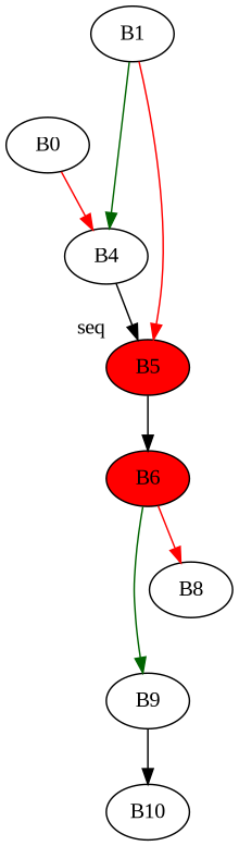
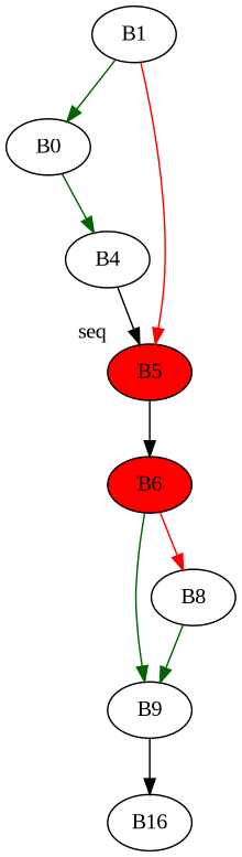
  strict digraph {
    fontname="Liberation Serif"
    node [fontname="Liberation Serif"]
    edge [fontname="Liberation Serif"]
    B1 [entry=true]
    n2 [label=B0]
    B5 [fillcolor=red style=filled xlabel=seq]
    B4
    B6 [fillcolor=red style=filled]
    B9
    B8
-   B10
-   B1 -> B4 [color=darkgreen]
+   B10 [label=B16]
+   B1 -> n2 [color=darkgreen]
    B1 -> B5 [color=red]
-   n2 -> B4 [color=red]
+   n2 -> B4 [color=darkgreen]
    B5 -> B6
    B4 -> B5
    B6 -> B9 [color=darkgreen]
    B6 -> B8 [color=red]
    B9 -> B10
+   B8 -> B9 [color=darkgreen]
  }
